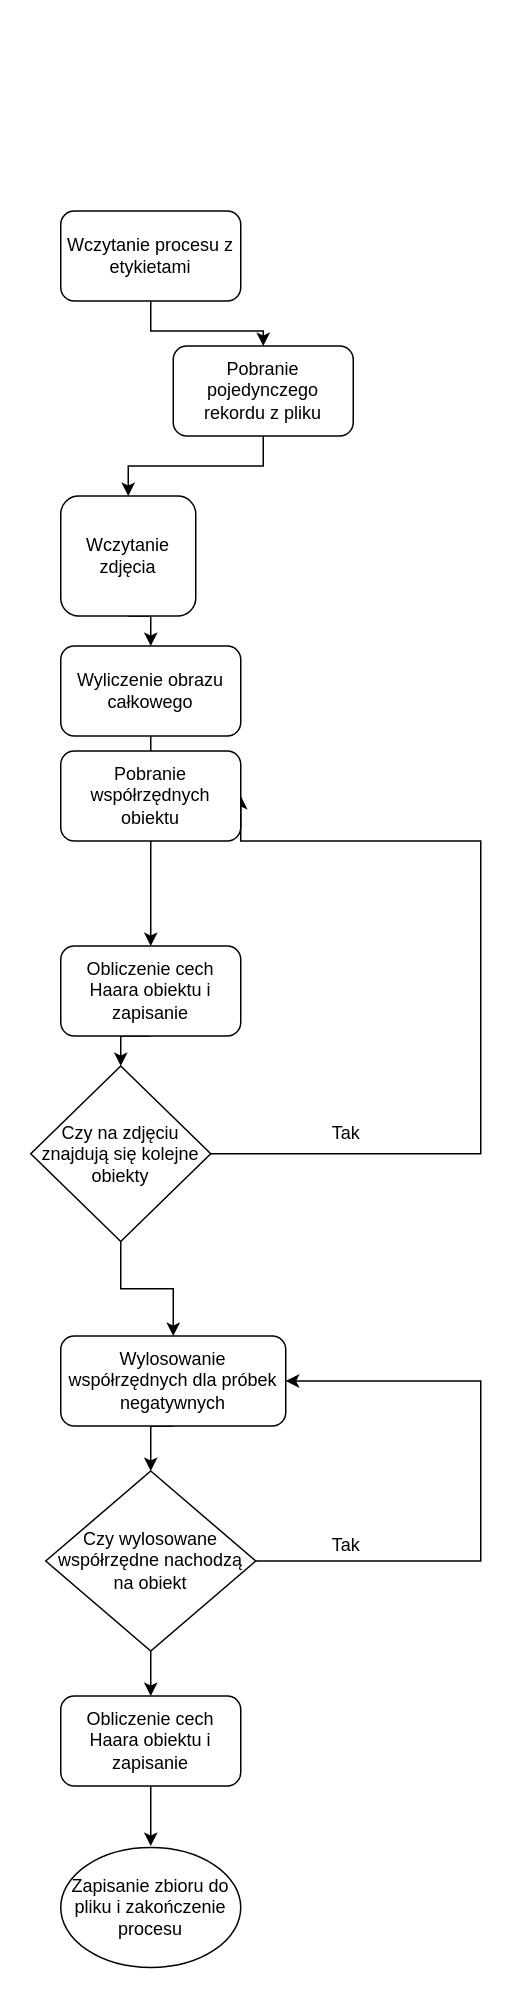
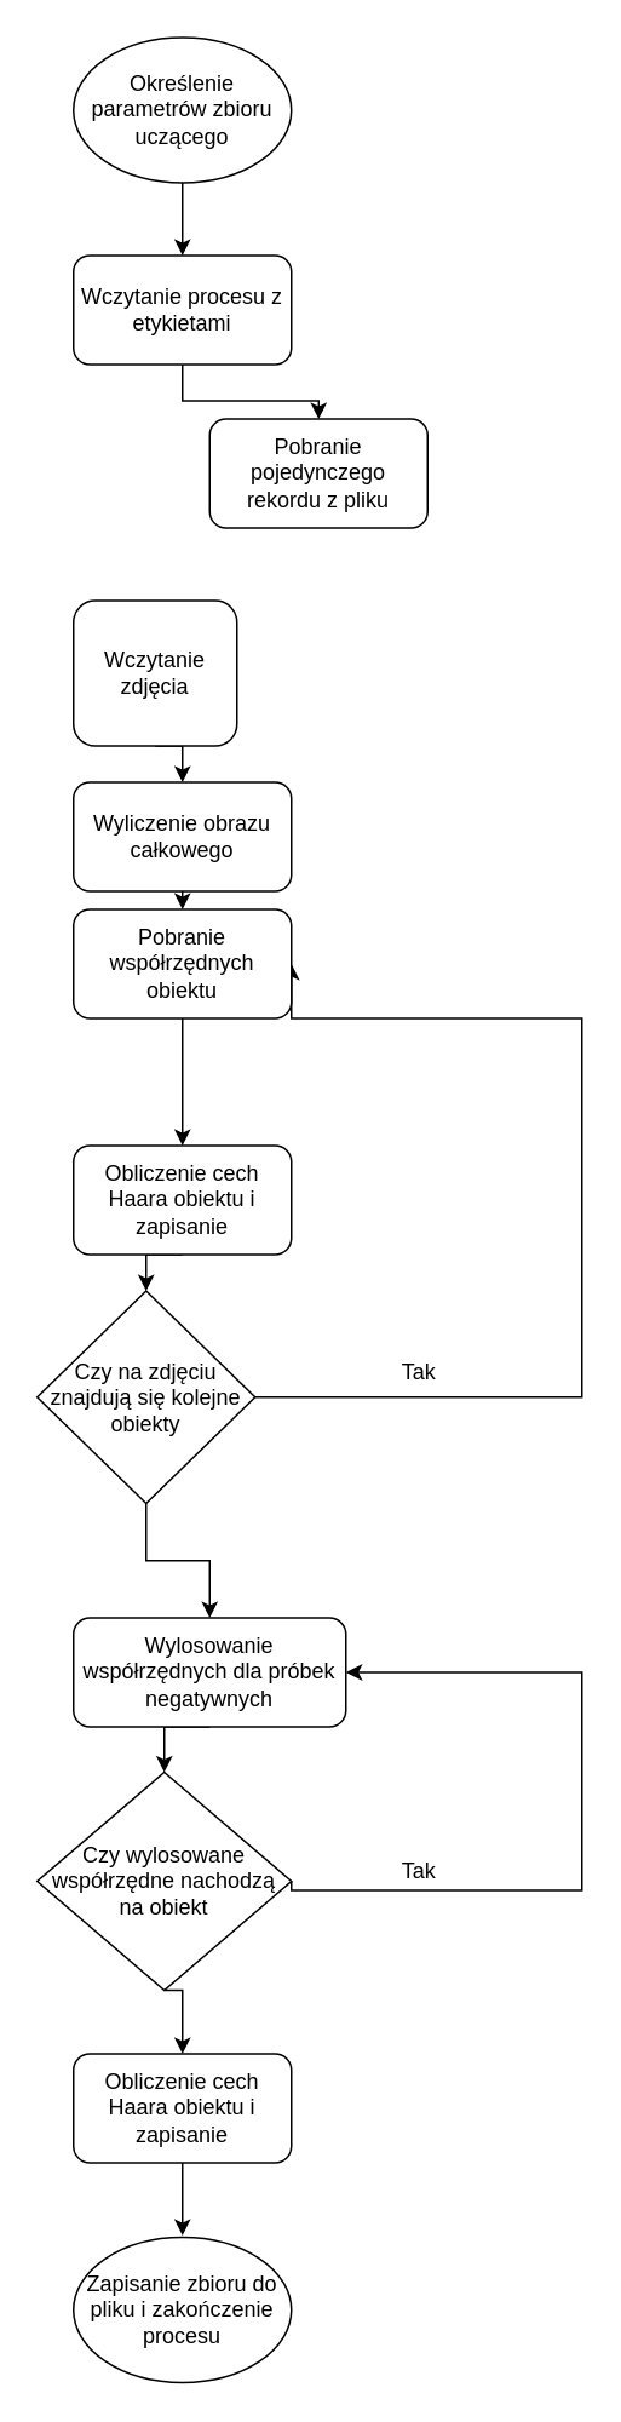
  <mxCell id="0" />
  <mxCell id="1" parent="0" />
  <mxCell id="2" style="edgeStyle=orthogonalEdgeStyle;rounded=0;orthogonalLoop=1;jettySize=auto;html=1;exitX=0.5;exitY=1;exitDx=0;exitDy=0;entryX=0.5;entryY=0;entryDx=0;entryDy=0;" edge="1" parent="1" source="3" target="5"><mxGeometry relative="1" as="geometry" /></mxCell>
  <mxCell id="3" value="Wczytanie procesu z etykietami" style="rounded=1;whiteSpace=wrap;html=1;" vertex="1" parent="1"><mxGeometry x="40" y="140" width="120" height="60" as="geometry" /></mxCell>
- <mxCell id="4" style="edgeStyle=orthogonalEdgeStyle;rounded=0;orthogonalLoop=1;jettySize=auto;html=1;exitX=0.5;exitY=1;exitDx=0;exitDy=0;entryX=0.5;entryY=0;entryDx=0;entryDy=0;" edge="1" parent="1" source="5" target="8"><mxGeometry relative="1" as="geometry" /></mxCell>
  <mxCell id="5" value="Pobranie pojedynczego rekordu z pliku" style="rounded=1;whiteSpace=wrap;html=1;" vertex="1" parent="1"><mxGeometry x="115" y="230" width="120" height="60" as="geometry" /></mxCell>
+ <mxCell id="6" style="edgeStyle=orthogonalEdgeStyle;rounded=0;orthogonalLoop=1;jettySize=auto;html=1;entryX=0.5;entryY=0;entryDx=0;entryDy=0;exitX=0.5;exitY=1;exitDx=0;exitDy=0;" edge="1" parent="1" source="27" target="3"><mxGeometry relative="1" as="geometry"><mxPoint x="100" y="100" as="sourcePoint" /></mxGeometry></mxCell>
  <mxCell id="7" style="edgeStyle=orthogonalEdgeStyle;rounded=0;orthogonalLoop=1;jettySize=auto;html=1;exitX=0.5;exitY=1;exitDx=0;exitDy=0;entryX=0.5;entryY=0;entryDx=0;entryDy=0;" edge="1" parent="1" source="8"><mxGeometry relative="1" as="geometry"><mxPoint x="100" y="430" as="targetPoint" /></mxGeometry></mxCell>
  <mxCell id="8" value="Wczytanie zdjęcia" style="rounded=1;whiteSpace=wrap;html=1;" vertex="1" parent="1"><mxGeometry x="40" y="330" width="90" height="80" as="geometry" /></mxCell>
  <mxCell id="9" style="edgeStyle=orthogonalEdgeStyle;rounded=0;orthogonalLoop=1;jettySize=auto;html=1;exitX=1;exitY=0.5;exitDx=0;exitDy=0;entryX=1;entryY=0.5;entryDx=0;entryDy=0;" edge="1" parent="1" source="11" target="13"><mxGeometry relative="1" as="geometry"><Array as="points"><mxPoint x="320" y="769" /><mxPoint x="320" y="560" /></Array></mxGeometry></mxCell>
  <mxCell id="10" style="edgeStyle=orthogonalEdgeStyle;rounded=0;orthogonalLoop=1;jettySize=auto;html=1;exitX=0.5;exitY=1;exitDx=0;exitDy=0;entryX=0.5;entryY=0;entryDx=0;entryDy=0;" edge="1" parent="1" source="11" target="20"><mxGeometry relative="1" as="geometry"><mxPoint x="100" y="880" as="targetPoint" /></mxGeometry></mxCell>
  <mxCell id="11" value="Czy na zdjęciu znajdują się kolejne obiekty" style="rhombus;whiteSpace=wrap;html=1;" vertex="1" parent="1"><mxGeometry x="20" y="710" width="120" height="117" as="geometry" /></mxCell>
  <mxCell id="12" style="edgeStyle=orthogonalEdgeStyle;rounded=0;orthogonalLoop=1;jettySize=auto;html=1;exitX=0.5;exitY=1;exitDx=0;exitDy=0;entryX=0.5;entryY=0;entryDx=0;entryDy=0;" edge="1" parent="1" source="13" target="17"><mxGeometry relative="1" as="geometry" /></mxCell>
  <mxCell id="13" value="Pobranie współrzędnych obiektu" style="rounded=1;whiteSpace=wrap;html=1;" vertex="1" parent="1"><mxGeometry x="40" y="500" width="120" height="60" as="geometry" /></mxCell>
- <mxCell id="14" style="edgeStyle=orthogonalEdgeStyle;rounded=0;orthogonalLoop=1;jettySize=auto;html=1;exitX=0.5;exitY=1;exitDx=0;exitDy=0;entryX=0.5;entryY=0;entryDx=0;entryDy=0;endArrow=none;" edge="1" parent="1" source="15" target="13"><mxGeometry relative="1" as="geometry" /></mxCell>
+ <mxCell id="14" style="edgeStyle=orthogonalEdgeStyle;rounded=0;orthogonalLoop=1;jettySize=auto;html=1;exitX=0.5;exitY=1;exitDx=0;exitDy=0;entryX=0.5;entryY=0;entryDx=0;entryDy=0;" edge="1" parent="1" source="15" target="13"><mxGeometry relative="1" as="geometry" /></mxCell>
  <mxCell id="15" value="Wyliczenie obrazu całkowego" style="rounded=1;whiteSpace=wrap;html=1;" vertex="1" parent="1"><mxGeometry x="40" y="430" width="120" height="60" as="geometry" /></mxCell>
  <mxCell id="16" style="edgeStyle=orthogonalEdgeStyle;rounded=0;orthogonalLoop=1;jettySize=auto;html=1;exitX=0.5;exitY=1;exitDx=0;exitDy=0;entryX=0.5;entryY=0;entryDx=0;entryDy=0;" edge="1" parent="1" source="17" target="11"><mxGeometry relative="1" as="geometry" /></mxCell>
  <mxCell id="17" value="Obliczenie cech Haara obiektu i zapisanie" style="rounded=1;whiteSpace=wrap;html=1;" vertex="1" parent="1"><mxGeometry x="40" y="630" width="120" height="60" as="geometry" /></mxCell>
  <mxCell id="18" value="Tak" style="text;html=1;align=center;verticalAlign=middle;resizable=0;points=[];autosize=1;strokeColor=none;fillColor=none;" vertex="1" parent="1"><mxGeometry x="210" y="740" width="40" height="30" as="geometry" /></mxCell>
  <mxCell id="19" style="edgeStyle=orthogonalEdgeStyle;rounded=0;orthogonalLoop=1;jettySize=auto;html=1;exitX=0.5;exitY=1;exitDx=0;exitDy=0;entryX=0.5;entryY=0;entryDx=0;entryDy=0;" edge="1" parent="1" source="20" target="23"><mxGeometry relative="1" as="geometry" /></mxCell>
  <mxCell id="20" value="Wylosowanie współrzędnych dla próbek negatywnych" style="rounded=1;whiteSpace=wrap;html=1;" vertex="1" parent="1"><mxGeometry x="40" y="890" width="150" height="60" as="geometry" /></mxCell>
  <mxCell id="21" style="edgeStyle=orthogonalEdgeStyle;rounded=0;orthogonalLoop=1;jettySize=auto;html=1;entryX=1;entryY=0.5;entryDx=0;entryDy=0;exitX=1;exitY=0.5;exitDx=0;exitDy=0;" edge="1" parent="1" source="23" target="20"><mxGeometry relative="1" as="geometry"><Array as="points"><mxPoint x="320" y="1040" /><mxPoint x="320" y="920" /></Array></mxGeometry></mxCell>
  <mxCell id="22" style="edgeStyle=orthogonalEdgeStyle;rounded=0;orthogonalLoop=1;jettySize=auto;html=1;exitX=0.5;exitY=1;exitDx=0;exitDy=0;entryX=0.5;entryY=0;entryDx=0;entryDy=0;" edge="1" parent="1" source="23" target="26"><mxGeometry relative="1" as="geometry" /></mxCell>
- <mxCell id="23" value="Czy wylosowane współrzędne nachodzą na obiekt" style="rhombus;whiteSpace=wrap;html=1;" vertex="1" parent="1"><mxGeometry x="30" y="980" width="140" height="120" as="geometry" /></mxCell>
+ <mxCell id="23" value="Czy wylosowane współrzędne nachodzą na obiekt" style="rhombus;whiteSpace=wrap;html=1;" vertex="1" parent="1"><mxGeometry x="20" y="975" width="140" height="120" as="geometry" /></mxCell>
  <mxCell id="24" value="Tak" style="text;html=1;align=center;verticalAlign=middle;resizable=0;points=[];autosize=1;strokeColor=none;fillColor=none;" vertex="1" parent="1"><mxGeometry x="210" y="1015" width="40" height="30" as="geometry" /></mxCell>
  <mxCell id="25" style="edgeStyle=orthogonalEdgeStyle;rounded=0;orthogonalLoop=1;jettySize=auto;html=1;exitX=0.5;exitY=1;exitDx=0;exitDy=0;" edge="1" parent="1" source="26"><mxGeometry relative="1" as="geometry"><mxPoint x="100" y="1230" as="targetPoint" /></mxGeometry></mxCell>
  <mxCell id="26" value="Obliczenie cech Haara obiektu i zapisanie" style="rounded=1;whiteSpace=wrap;html=1;" vertex="1" parent="1"><mxGeometry x="40" y="1130" width="120" height="60" as="geometry" /></mxCell>
+ <mxCell id="27" value="Określenie parametrów zbioru uczącego" style="ellipse;whiteSpace=wrap;html=1;" vertex="1" parent="1"><mxGeometry x="40" y="20" width="120" height="80" as="geometry" /></mxCell>
  <mxCell id="28" value="Zapisanie zbioru do pliku i zakończenie procesu" style="ellipse;whiteSpace=wrap;html=1;" vertex="1" parent="1"><mxGeometry x="40" y="1231" width="120" height="80" as="geometry" /></mxCell>
